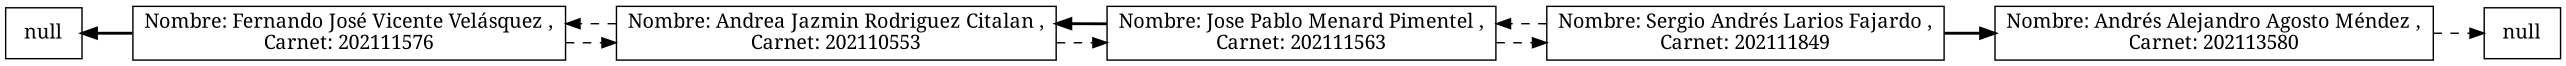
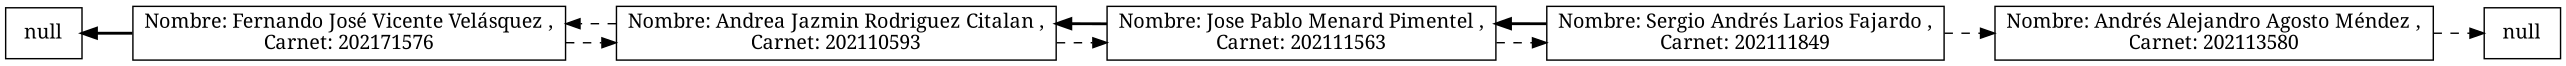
  digraph {
    fontname="Noto Serif"
    rankdir=LR
    node [fontname="Noto Serif" shape=record]
    edge [fontname="Noto Serif" style=dashed]
    n1 [label=null]
-   n2 [label="Nombre: Fernando José Vicente Velásquez ,\nCarnet: 202111576"]
-   n3 [label="Nombre: Andrea Jazmin Rodriguez Citalan ,\nCarnet: 202110553"]
+   n2 [label="Nombre: Fernando José Vicente Velásquez ,\nCarnet: 202171576"]
+   n3 [label="Nombre: Andrea Jazmin Rodriguez Citalan ,\nCarnet: 202110593"]
    n4 [label=null]
    n5 [label="Nombre: Jose Pablo Menard Pimentel ,\nCarnet: 202111563"]
    n6 [label="Nombre: Sergio Andrés Larios Fajardo ,\nCarnet: 202111849"]
    n7 [label="Nombre: Andrés Alejandro Agosto Méndez ,\nCarnet: 202113580"]
    n1 -> n2 [dir=back style=bold]
    n2 -> n3
    n3 -> n2
    n3 -> n5
    n5 -> n3 [style=bold]
    n5 -> n6
-   n6 -> n5
-   n6 -> n7 [style=bold]
+   n6 -> n5 [style=bold]
+   n6 -> n7
    n7 -> n4
  }
